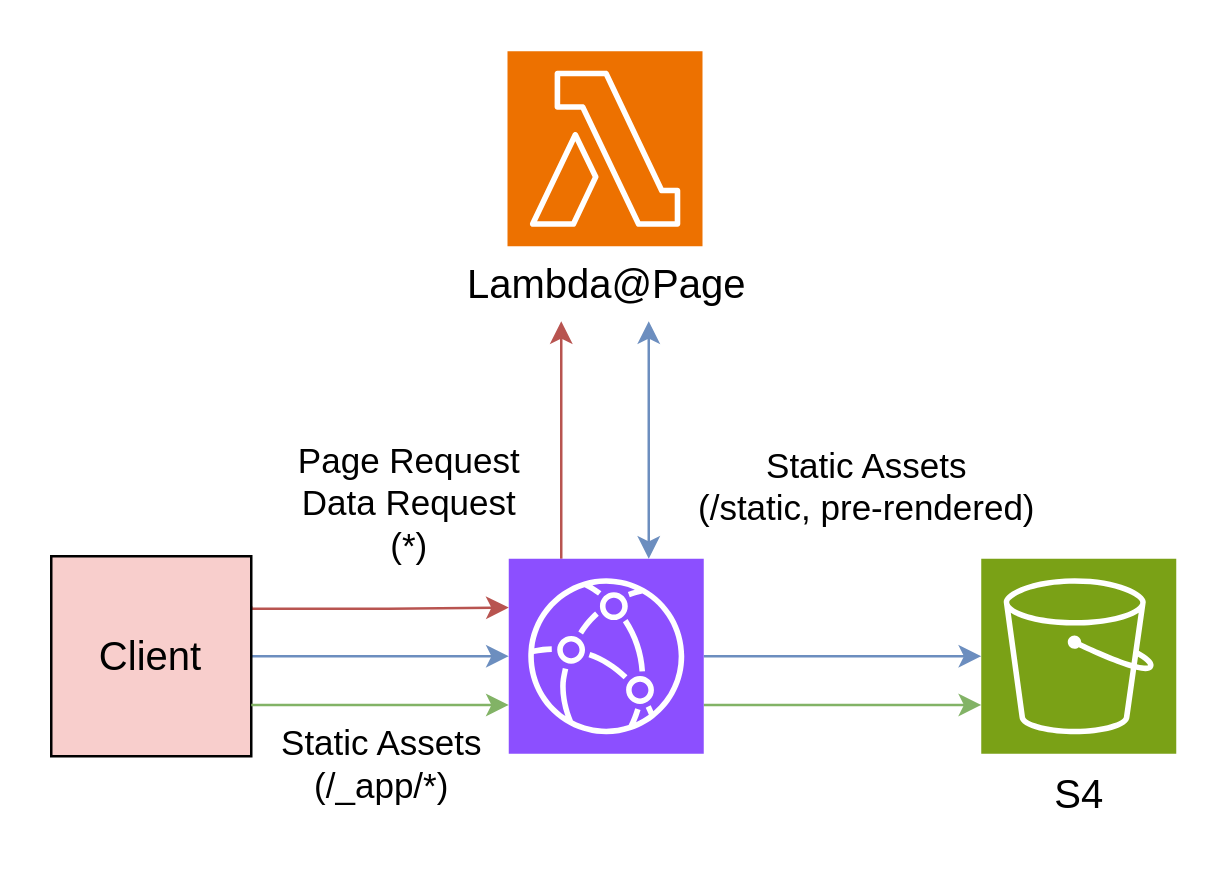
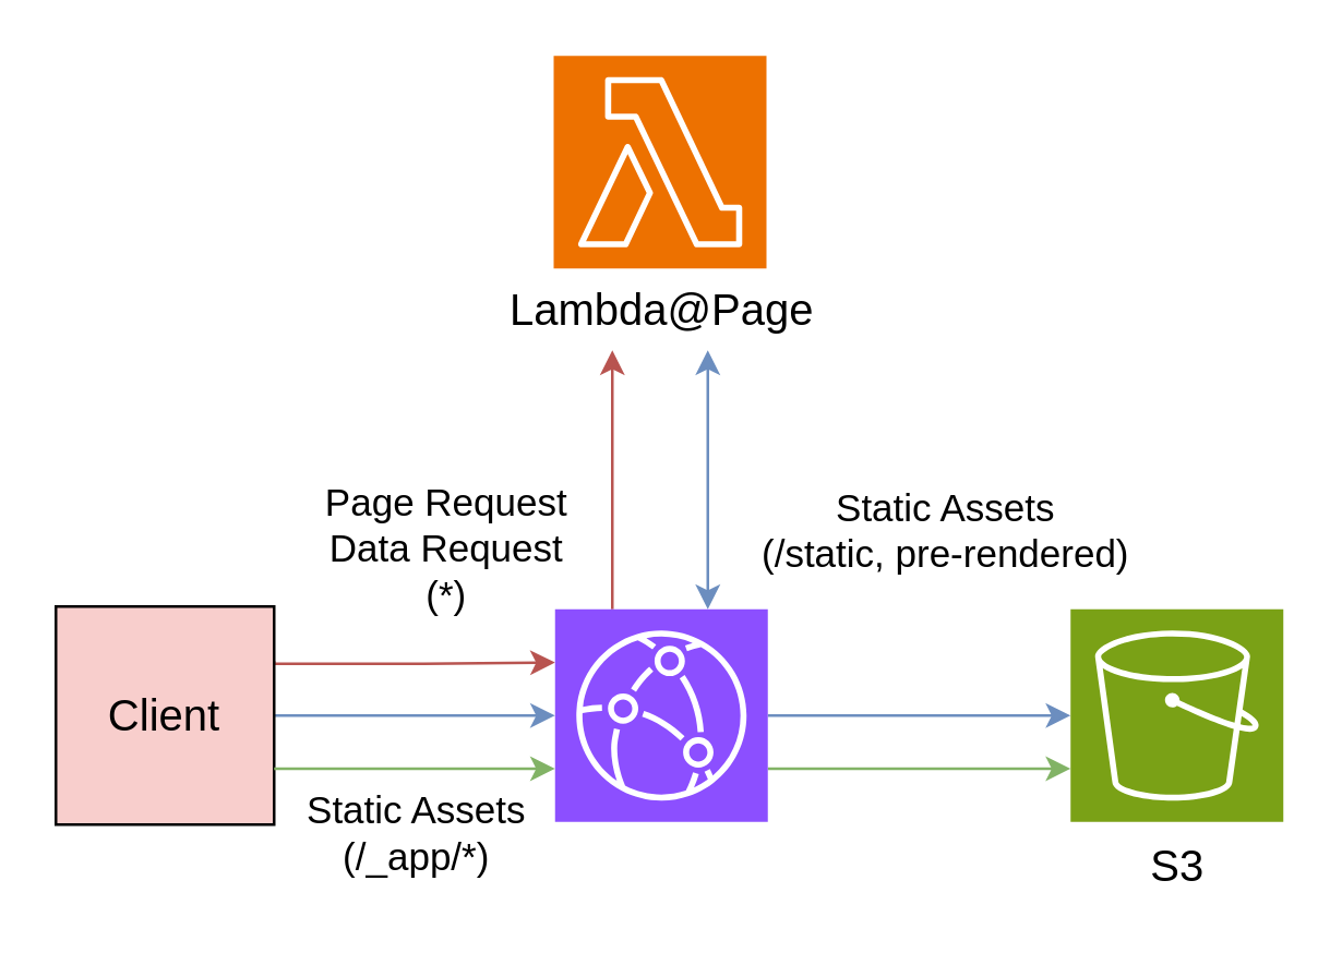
  <mxCell id="0" />
  <mxCell id="1" parent="0" />
  <mxCell id="2" style="edgeStyle=orthogonalEdgeStyle;rounded=0;orthogonalLoop=1;jettySize=auto;html=1;fillColor=#f8cecc;strokeColor=#b85450;entryX=0;entryY=0.25;entryDx=0;entryDy=0;entryPerimeter=0;exitX=1;exitY=0.25;exitDx=0;exitDy=0;" parent="1" edge="1" target="13" source="7"><mxGeometry relative="1" as="geometry"><Array as="points"><mxPoint x="100" y="243" /><mxPoint x="155" y="243" /></Array><mxPoint x="160.5" y="174.98" as="targetPoint" /><mxPoint x="38" y="174.98" as="sourcePoint" /></mxGeometry></mxCell>
  <mxCell id="3" value="Page Request&lt;br style=&quot;font-size: 14px;&quot;&gt;Data Request&lt;br&gt;(*)" style="edgeLabel;html=1;align=center;verticalAlign=middle;resizable=0;points=[];fontSize=14;" parent="2" vertex="1" connectable="0"><mxGeometry x="-0.253" y="-1" relative="1" as="geometry"><mxPoint x="24" y="-44" as="offset" /></mxGeometry></mxCell>
  <mxCell id="4" style="edgeStyle=orthogonalEdgeStyle;rounded=0;orthogonalLoop=1;jettySize=auto;html=1;fillColor=#dae8fc;strokeColor=#6c8ebf;entryX=0;entryY=0.5;entryDx=0;entryDy=0;entryPerimeter=0;exitX=1;exitY=0.5;exitDx=0;exitDy=0;exitPerimeter=0;" parent="1" edge="1" target="8" source="13"><mxGeometry relative="1" as="geometry"><Array as="points"><mxPoint x="330" y="262" /><mxPoint x="330" y="262" /></Array><mxPoint x="37" y="107" as="sourcePoint" /><mxPoint x="161.5" y="107" as="targetPoint" /></mxGeometry></mxCell>
  <mxCell id="5" value="Static Assets&lt;br&gt;(/static, pre-rendered)" style="edgeLabel;html=1;align=center;verticalAlign=middle;resizable=0;points=[];fontSize=14;" parent="4" vertex="1" connectable="0"><mxGeometry x="-0.323" y="-2" relative="1" as="geometry"><mxPoint x="26" y="-71" as="offset" /></mxGeometry></mxCell>
  <mxCell id="6" style="edgeStyle=orthogonalEdgeStyle;rounded=0;orthogonalLoop=1;jettySize=auto;html=1;fillColor=#dae8fc;strokeColor=#6c8ebf;" parent="1" edge="1" target="13" source="7"><mxGeometry relative="1" as="geometry"><mxPoint x="99.5" y="277" as="sourcePoint" /><mxPoint x="202.5" y="277" as="targetPoint" /></mxGeometry></mxCell>
  <mxCell id="7" value="Client" style="whiteSpace=wrap;html=1;fontSize=16;fillColor=#f8cecc;" parent="1" vertex="1"><mxGeometry x="20" y="222" width="80" height="80" as="geometry" /></mxCell>
  <mxCell id="8" value="" style="sketch=0;points=[[0,0,0],[0.25,0,0],[0.5,0,0],[0.75,0,0],[1,0,0],[0,1,0],[0.25,1,0],[0.5,1,0],[0.75,1,0],[1,1,0],[0,0.25,0],[0,0.5,0],[0,0.75,0],[1,0.25,0],[1,0.5,0],[1,0.75,0]];outlineConnect=0;fontColor=#232F3E;fillColor=#7AA116;strokeColor=#ffffff;dashed=0;verticalLabelPosition=bottom;verticalAlign=top;align=center;html=1;fontSize=12;fontStyle=0;aspect=fixed;shape=mxgraph.aws4.resourceIcon;resIcon=mxgraph.aws4.s3;" parent="1" vertex="1"><mxGeometry x="392" y="223" width="78" height="78" as="geometry" /></mxCell>
- <mxCell id="9" value="S4" style="text;html=1;align=center;verticalAlign=middle;resizable=0;points=[];autosize=1;strokeColor=none;fillColor=none;fontSize=16;" parent="1" vertex="1"><mxGeometry x="412" y="301" width="38" height="31" as="geometry" /></mxCell>
+ <mxCell id="9" value="S3" style="text;html=1;align=center;verticalAlign=middle;resizable=0;points=[];autosize=1;strokeColor=none;fillColor=none;fontSize=16;" parent="1" vertex="1"><mxGeometry x="412" y="301" width="38" height="31" as="geometry" /></mxCell>
  <mxCell id="10" style="edgeStyle=orthogonalEdgeStyle;rounded=0;orthogonalLoop=1;jettySize=auto;html=1;fillColor=#f8cecc;strokeColor=#b85450;startArrow=none;startFill=0;" parent="1" edge="1"><mxGeometry relative="1" as="geometry"><mxPoint x="224" y="223" as="sourcePoint" /><mxPoint x="224" y="128" as="targetPoint" /></mxGeometry></mxCell>
  <mxCell id="11" style="edgeStyle=orthogonalEdgeStyle;rounded=0;orthogonalLoop=1;jettySize=auto;html=1;exitX=1;exitY=0.75;exitDx=0;exitDy=0;exitPerimeter=0;entryX=0;entryY=0.75;entryDx=0;entryDy=0;entryPerimeter=0;fillColor=#d5e8d4;strokeColor=#82b366;" edge="1" parent="1" source="13" target="8"><mxGeometry relative="1" as="geometry" /></mxCell>
  <mxCell id="12" style="edgeStyle=orthogonalEdgeStyle;rounded=0;orthogonalLoop=1;jettySize=auto;html=1;fillColor=#dae8fc;strokeColor=#6c8ebf;startArrow=classic;startFill=1;" edge="1" parent="1"><mxGeometry relative="1" as="geometry"><mxPoint x="259" y="223" as="sourcePoint" /><mxPoint x="259" y="128" as="targetPoint" /></mxGeometry></mxCell>
  <mxCell id="13" value="" style="sketch=0;points=[[0,0,0],[0.25,0,0],[0.5,0,0],[0.75,0,0],[1,0,0],[0,1,0],[0.25,1,0],[0.5,1,0],[0.75,1,0],[1,1,0],[0,0.25,0],[0,0.5,0],[0,0.75,0],[1,0.25,0],[1,0.5,0],[1,0.75,0]];outlineConnect=0;fontColor=#232F3E;fillColor=#8C4FFF;strokeColor=#ffffff;dashed=0;verticalLabelPosition=bottom;verticalAlign=top;align=center;html=1;fontSize=12;fontStyle=0;aspect=fixed;shape=mxgraph.aws4.resourceIcon;resIcon=mxgraph.aws4.cloudfront;" parent="1" vertex="1"><mxGeometry x="203" y="223" width="78" height="78" as="geometry" /></mxCell>
  <mxCell id="14" value="" style="sketch=0;points=[[0,0,0],[0.25,0,0],[0.5,0,0],[0.75,0,0],[1,0,0],[0,1,0],[0.25,1,0],[0.5,1,0],[0.75,1,0],[1,1,0],[0,0.25,0],[0,0.5,0],[0,0.75,0],[1,0.25,0],[1,0.5,0],[1,0.75,0]];outlineConnect=0;fontColor=#232F3E;fillColor=#ED7100;strokeColor=#ffffff;dashed=0;verticalLabelPosition=bottom;verticalAlign=top;align=center;html=1;fontSize=12;fontStyle=0;aspect=fixed;shape=mxgraph.aws4.resourceIcon;resIcon=mxgraph.aws4.lambda;" parent="1" vertex="1"><mxGeometry x="202.5" y="20" width="78" height="78" as="geometry" /></mxCell>
  <mxCell id="15" value="Lambda@Page" style="text;html=1;align=center;verticalAlign=middle;resizable=0;points=[];autosize=1;strokeColor=none;fillColor=none;fontSize=16;" parent="1" vertex="1"><mxGeometry x="177.5" y="97" width="129" height="31" as="geometry" /></mxCell>
  <mxCell id="16" style="edgeStyle=orthogonalEdgeStyle;rounded=0;orthogonalLoop=1;jettySize=auto;html=1;fillColor=#d5e8d4;strokeColor=#82b366;entryX=0;entryY=0.75;entryDx=0;entryDy=0;entryPerimeter=0;exitX=1;exitY=0.75;exitDx=0;exitDy=0;" edge="1" parent="1" source="7" target="13"><mxGeometry relative="1" as="geometry"><Array as="points"><mxPoint x="203" y="282" /></Array><mxPoint x="37" y="48" as="sourcePoint" /><mxPoint x="161.5" y="48" as="targetPoint" /></mxGeometry></mxCell>
  <mxCell id="17" value="Static Assets&lt;br&gt;(/_app/*)" style="edgeLabel;html=1;align=center;verticalAlign=middle;resizable=0;points=[];fontSize=14;" vertex="1" connectable="0" parent="16"><mxGeometry x="-0.323" y="-2" relative="1" as="geometry"><mxPoint x="16" y="21" as="offset" /></mxGeometry></mxCell>
